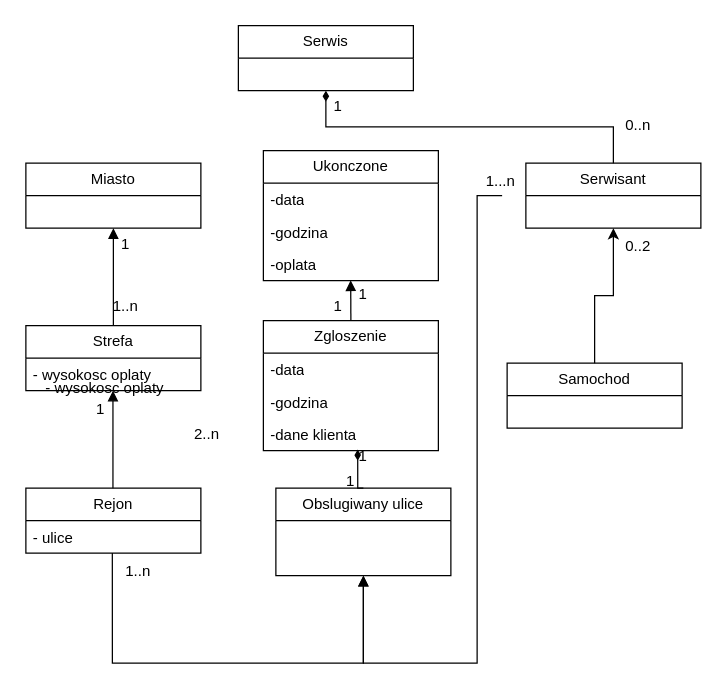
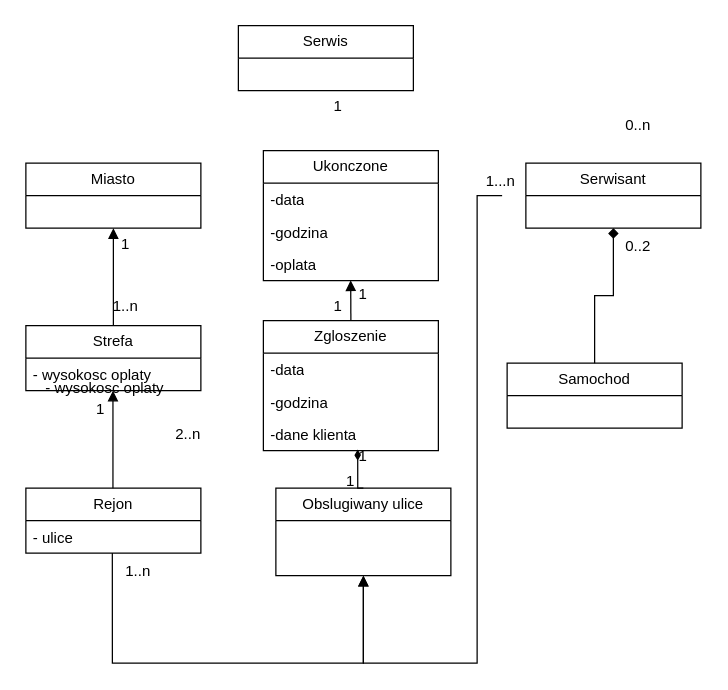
  <mxCell id="0" />
  <mxCell id="1" parent="0" />
  <mxCell id="2" value="Serwis" style="swimlane;fontStyle=0;childLayout=stackLayout;horizontal=1;startSize=26;fillColor=none;horizontalStack=0;resizeParent=1;resizeParentMax=0;resizeLast=0;collapsible=1;marginBottom=0;whiteSpace=wrap;html=1;" vertex="1" parent="1"><mxGeometry x="190" y="20" width="140" height="52" as="geometry" /></mxCell>
- <mxCell id="3" style="edgeStyle=orthogonalEdgeStyle;rounded=0;orthogonalLoop=1;jettySize=auto;html=1;exitX=0.5;exitY=0;exitDx=0;exitDy=0;entryX=0.5;entryY=1;entryDx=0;entryDy=0;endArrow=diamondThin;endFill=1;" edge="1" parent="1" source="4" target="2"><mxGeometry relative="1" as="geometry" /></mxCell>
  <mxCell id="4" value="Serwisant" style="swimlane;fontStyle=0;childLayout=stackLayout;horizontal=1;startSize=26;fillColor=none;horizontalStack=0;resizeParent=1;resizeParentMax=0;resizeLast=0;collapsible=1;marginBottom=0;whiteSpace=wrap;html=1;" vertex="1" parent="1"><mxGeometry x="420" y="130" width="140" height="52" as="geometry" /></mxCell>
- <mxCell id="5" style="edgeStyle=orthogonalEdgeStyle;rounded=0;orthogonalLoop=1;jettySize=auto;html=1;exitX=0.5;exitY=0;exitDx=0;exitDy=0;entryX=0.5;entryY=1;entryDx=0;entryDy=0;" edge="1" parent="1" source="6" target="4"><mxGeometry relative="1" as="geometry" /></mxCell>
+ <mxCell id="5" style="edgeStyle=orthogonalEdgeStyle;rounded=0;orthogonalLoop=1;jettySize=auto;html=1;exitX=0.5;exitY=0;exitDx=0;exitDy=0;entryX=0.5;entryY=1;entryDx=0;entryDy=0;endArrow=diamond;" edge="1" parent="1" source="6" target="4"><mxGeometry relative="1" as="geometry" /></mxCell>
  <mxCell id="6" value="Samochod" style="swimlane;fontStyle=0;childLayout=stackLayout;horizontal=1;startSize=26;fillColor=none;horizontalStack=0;resizeParent=1;resizeParentMax=0;resizeLast=0;collapsible=1;marginBottom=0;whiteSpace=wrap;html=1;" vertex="1" parent="1"><mxGeometry x="405" y="290" width="140" height="52" as="geometry" /></mxCell>
  <mxCell id="7" value="0..2" style="text;html=1;align=center;verticalAlign=middle;whiteSpace=wrap;rounded=0;" vertex="1" parent="1"><mxGeometry x="480" y="182" width="60" height="30" as="geometry" /></mxCell>
  <mxCell id="8" value="0..n" style="text;html=1;align=center;verticalAlign=middle;whiteSpace=wrap;rounded=0;" vertex="1" parent="1"><mxGeometry x="480" y="85" width="60" height="30" as="geometry" /></mxCell>
  <mxCell id="9" value="1" style="text;html=1;align=center;verticalAlign=middle;whiteSpace=wrap;rounded=0;" vertex="1" parent="1"><mxGeometry x="240" y="70" width="60" height="30" as="geometry" /></mxCell>
  <mxCell id="10" value="Miasto" style="swimlane;fontStyle=0;childLayout=stackLayout;horizontal=1;startSize=26;fillColor=none;horizontalStack=0;resizeParent=1;resizeParentMax=0;resizeLast=0;collapsible=1;marginBottom=0;whiteSpace=wrap;html=1;" vertex="1" parent="1"><mxGeometry x="20" y="130" width="140" height="52" as="geometry" /></mxCell>
  <mxCell id="11" style="edgeStyle=orthogonalEdgeStyle;rounded=0;orthogonalLoop=1;jettySize=auto;html=1;exitX=0.5;exitY=0;exitDx=0;exitDy=0;entryX=0.5;entryY=1;entryDx=0;entryDy=0;endArrow=block;endFill=1;" edge="1" parent="1" source="12" target="10"><mxGeometry relative="1" as="geometry" /></mxCell>
  <mxCell id="12" value="Strefa" style="swimlane;fontStyle=0;childLayout=stackLayout;horizontal=1;startSize=26;fillColor=none;horizontalStack=0;resizeParent=1;resizeParentMax=0;resizeLast=0;collapsible=1;marginBottom=0;whiteSpace=wrap;html=1;" vertex="1" parent="1"><mxGeometry x="20" y="260" width="140" height="52" as="geometry" /></mxCell>
  <mxCell id="13" value="- wysokosc oplaty" style="text;strokeColor=none;fillColor=none;align=left;verticalAlign=top;spacingLeft=4;spacingRight=4;overflow=hidden;rotatable=0;points=[[0,0.5],[1,0.5]];portConstraint=eastwest;whiteSpace=wrap;html=1;" vertex="1" parent="12"><mxGeometry y="26" width="140" height="26" as="geometry" /></mxCell>
  <mxCell id="14" value="1..n" style="text;html=1;align=center;verticalAlign=middle;whiteSpace=wrap;rounded=0;" vertex="1" parent="1"><mxGeometry x="70" y="230" width="60" height="30" as="geometry" /></mxCell>
  <mxCell id="15" value="1" style="text;html=1;align=center;verticalAlign=middle;whiteSpace=wrap;rounded=0;" vertex="1" parent="1"><mxGeometry x="70" y="180" width="60" height="30" as="geometry" /></mxCell>
  <mxCell id="16" style="edgeStyle=orthogonalEdgeStyle;rounded=0;orthogonalLoop=1;jettySize=auto;html=1;exitX=0.494;exitY=1;exitDx=0;exitDy=0;entryX=0.5;entryY=1;entryDx=0;entryDy=0;endArrow=block;endFill=1;exitPerimeter=0;" edge="1" parent="1" source="18" target="24"><mxGeometry relative="1" as="geometry"><Array as="points"><mxPoint x="89" y="530" /><mxPoint x="290" y="530" /></Array></mxGeometry></mxCell>
  <mxCell id="17" value="Rejon" style="swimlane;fontStyle=0;childLayout=stackLayout;horizontal=1;startSize=26;fillColor=none;horizontalStack=0;resizeParent=1;resizeParentMax=0;resizeLast=0;collapsible=1;marginBottom=0;whiteSpace=wrap;html=1;" vertex="1" parent="1"><mxGeometry x="20" y="390" width="140" height="52" as="geometry" /></mxCell>
  <mxCell id="18" value="- ulice" style="text;strokeColor=none;fillColor=none;align=left;verticalAlign=top;spacingLeft=4;spacingRight=4;overflow=hidden;rotatable=0;points=[[0,0.5],[1,0.5]];portConstraint=eastwest;whiteSpace=wrap;html=1;" vertex="1" parent="17"><mxGeometry y="26" width="140" height="26" as="geometry" /></mxCell>
  <mxCell id="19" style="edgeStyle=orthogonalEdgeStyle;rounded=0;orthogonalLoop=1;jettySize=auto;html=1;exitX=0.5;exitY=0;exitDx=0;exitDy=0;entryX=0.5;entryY=1;entryDx=0;entryDy=0;endArrow=block;endFill=1;" edge="1" parent="1"><mxGeometry relative="1" as="geometry"><mxPoint x="89.66" y="390" as="sourcePoint" /><mxPoint x="89.66" y="312" as="targetPoint" /></mxGeometry></mxCell>
  <mxCell id="20" value="1..n" style="text;html=1;align=center;verticalAlign=middle;whiteSpace=wrap;rounded=0;" vertex="1" parent="1"><mxGeometry x="80" y="442" width="60" height="30" as="geometry" /></mxCell>
  <mxCell id="21" value="1" style="text;html=1;align=center;verticalAlign=middle;whiteSpace=wrap;rounded=0;" vertex="1" parent="1"><mxGeometry x="50" y="312" width="60" height="30" as="geometry" /></mxCell>
  <mxCell id="22" style="edgeStyle=orthogonalEdgeStyle;rounded=0;orthogonalLoop=1;jettySize=auto;html=1;exitX=0;exitY=0.5;exitDx=0;exitDy=0;entryX=0.5;entryY=1;entryDx=0;entryDy=0;endArrow=block;endFill=1;" edge="1" parent="1" target="24"><mxGeometry relative="1" as="geometry"><mxPoint x="401" y="156" as="sourcePoint" /><mxPoint x="271" y="460" as="targetPoint" /><Array as="points"><mxPoint x="381" y="156" /><mxPoint x="381" y="530" /><mxPoint x="290" y="530" /></Array></mxGeometry></mxCell>
  <mxCell id="23" value="1...n" style="text;html=1;align=center;verticalAlign=middle;whiteSpace=wrap;rounded=0;" vertex="1" parent="1"><mxGeometry x="370" y="130" width="60" height="30" as="geometry" /></mxCell>
  <mxCell id="24" value="Obslugiwany ulice" style="swimlane;fontStyle=0;childLayout=stackLayout;horizontal=1;startSize=26;fillColor=none;horizontalStack=0;resizeParent=1;resizeParentMax=0;resizeLast=0;collapsible=1;marginBottom=0;whiteSpace=wrap;html=1;" vertex="1" parent="1"><mxGeometry x="220" y="390" width="140" height="70" as="geometry" /></mxCell>
- <mxCell id="25" value="2..n" style="text;html=1;align=center;verticalAlign=middle;whiteSpace=wrap;rounded=0;" vertex="1" parent="1"><mxGeometry x="135" y="332" width="60" height="30" as="geometry" /></mxCell>
+ <mxCell id="25" value="2..n" style="text;html=1;align=center;verticalAlign=middle;whiteSpace=wrap;rounded=0;" vertex="1" parent="1"><mxGeometry x="120" y="332" width="60" height="30" as="geometry" /></mxCell>
  <mxCell id="26" value="Zgloszenie" style="swimlane;fontStyle=0;childLayout=stackLayout;horizontal=1;startSize=26;fillColor=none;horizontalStack=0;resizeParent=1;resizeParentMax=0;resizeLast=0;collapsible=1;marginBottom=0;whiteSpace=wrap;html=1;" vertex="1" parent="1"><mxGeometry x="210" y="256" width="140" height="104" as="geometry" /></mxCell>
  <mxCell id="27" value="-data" style="text;strokeColor=none;fillColor=none;align=left;verticalAlign=top;spacingLeft=4;spacingRight=4;overflow=hidden;rotatable=0;points=[[0,0.5],[1,0.5]];portConstraint=eastwest;whiteSpace=wrap;html=1;" vertex="1" parent="26"><mxGeometry y="26" width="140" height="26" as="geometry" /></mxCell>
  <mxCell id="28" value="-godzina" style="text;strokeColor=none;fillColor=none;align=left;verticalAlign=top;spacingLeft=4;spacingRight=4;overflow=hidden;rotatable=0;points=[[0,0.5],[1,0.5]];portConstraint=eastwest;whiteSpace=wrap;html=1;" vertex="1" parent="26"><mxGeometry y="52" width="140" height="26" as="geometry" /></mxCell>
  <mxCell id="29" value="-dane klienta" style="text;strokeColor=none;fillColor=none;align=left;verticalAlign=top;spacingLeft=4;spacingRight=4;overflow=hidden;rotatable=0;points=[[0,0.5],[1,0.5]];portConstraint=eastwest;whiteSpace=wrap;html=1;" vertex="1" parent="26"><mxGeometry y="78" width="140" height="26" as="geometry" /></mxCell>
  <mxCell id="30" style="edgeStyle=orthogonalEdgeStyle;rounded=0;orthogonalLoop=1;jettySize=auto;html=1;entryX=0.539;entryY=0.966;entryDx=0;entryDy=0;entryPerimeter=0;endArrow=diamondThin;endFill=1;exitX=0.5;exitY=0;exitDx=0;exitDy=0;" edge="1" parent="1" source="24" target="29"><mxGeometry relative="1" as="geometry"><mxPoint x="340" y="370" as="sourcePoint" /><Array as="points"><mxPoint x="285" y="390" /><mxPoint x="285" y="360" /></Array></mxGeometry></mxCell>
  <mxCell id="31" value="Ukonczone" style="swimlane;fontStyle=0;childLayout=stackLayout;horizontal=1;startSize=26;fillColor=none;horizontalStack=0;resizeParent=1;resizeParentMax=0;resizeLast=0;collapsible=1;marginBottom=0;whiteSpace=wrap;html=1;" vertex="1" parent="1"><mxGeometry x="210" y="120" width="140" height="104" as="geometry" /></mxCell>
  <mxCell id="32" value="-data" style="text;strokeColor=none;fillColor=none;align=left;verticalAlign=top;spacingLeft=4;spacingRight=4;overflow=hidden;rotatable=0;points=[[0,0.5],[1,0.5]];portConstraint=eastwest;whiteSpace=wrap;html=1;" vertex="1" parent="31"><mxGeometry y="26" width="140" height="26" as="geometry" /></mxCell>
  <mxCell id="33" value="-godzina" style="text;strokeColor=none;fillColor=none;align=left;verticalAlign=top;spacingLeft=4;spacingRight=4;overflow=hidden;rotatable=0;points=[[0,0.5],[1,0.5]];portConstraint=eastwest;whiteSpace=wrap;html=1;" vertex="1" parent="31"><mxGeometry y="52" width="140" height="26" as="geometry" /></mxCell>
  <mxCell id="34" value="-oplata" style="text;strokeColor=none;fillColor=none;align=left;verticalAlign=top;spacingLeft=4;spacingRight=4;overflow=hidden;rotatable=0;points=[[0,0.5],[1,0.5]];portConstraint=eastwest;whiteSpace=wrap;html=1;" vertex="1" parent="31"><mxGeometry y="78" width="140" height="26" as="geometry" /></mxCell>
  <mxCell id="35" style="edgeStyle=orthogonalEdgeStyle;rounded=0;orthogonalLoop=1;jettySize=auto;html=1;exitX=0.5;exitY=0;exitDx=0;exitDy=0;endArrow=block;endFill=1;entryX=0.499;entryY=0.992;entryDx=0;entryDy=0;entryPerimeter=0;" edge="1" parent="1" source="26" target="34"><mxGeometry relative="1" as="geometry"><mxPoint x="280" y="230" as="targetPoint" /></mxGeometry></mxCell>
  <mxCell id="36" value="- wysokosc oplaty" style="text;strokeColor=none;fillColor=none;align=left;verticalAlign=top;spacingLeft=4;spacingRight=4;overflow=hidden;rotatable=0;points=[[0,0.5],[1,0.5]];portConstraint=eastwest;whiteSpace=wrap;html=1;" vertex="1" parent="1"><mxGeometry x="30" y="296" width="140" height="26" as="geometry" /></mxCell>
  <mxCell id="37" value="1" style="text;html=1;align=center;verticalAlign=middle;whiteSpace=wrap;rounded=0;" vertex="1" parent="1"><mxGeometry x="250" y="370" width="60" height="30" as="geometry" /></mxCell>
  <mxCell id="38" value="1" style="text;html=1;align=center;verticalAlign=middle;whiteSpace=wrap;rounded=0;" vertex="1" parent="1"><mxGeometry x="260" y="350" width="60" height="30" as="geometry" /></mxCell>
  <mxCell id="39" value="1" style="text;html=1;align=center;verticalAlign=middle;whiteSpace=wrap;rounded=0;" vertex="1" parent="1"><mxGeometry x="240" y="230" width="60" height="30" as="geometry" /></mxCell>
  <mxCell id="40" value="1" style="text;html=1;align=center;verticalAlign=middle;whiteSpace=wrap;rounded=0;" vertex="1" parent="1"><mxGeometry x="260" y="220" width="60" height="30" as="geometry" /></mxCell>
